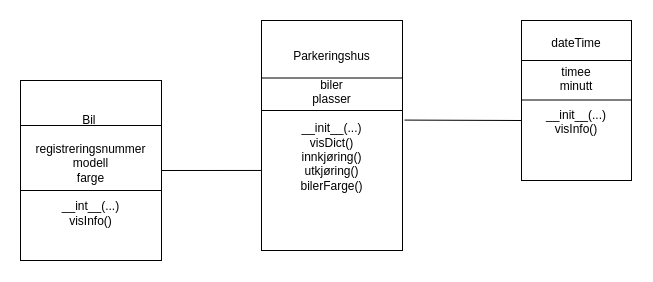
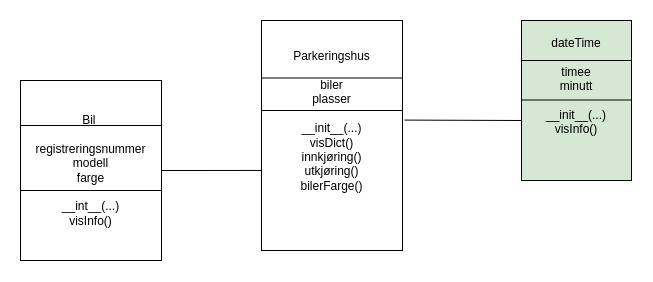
  <mxCell id="0" />
  <mxCell id="1" parent="0" />
  <mxCell id="2" value="Bil&amp;nbsp;&lt;br&gt;&lt;br&gt;registreringsnummer&lt;br&gt;modell&lt;br&gt;farge&lt;br&gt;&lt;br&gt;__int__(...)&lt;br&gt;visInfo()" style="rounded=0;whiteSpace=wrap;html=1;" vertex="1" parent="1"><mxGeometry x="20" y="80" width="141" height="180" as="geometry" /></mxCell>
  <mxCell id="3" value="" style="endArrow=none;html=1;entryX=1;entryY=0.25;entryDx=0;entryDy=0;exitX=0;exitY=0.25;exitDx=0;exitDy=0;" edge="1" parent="1" source="2" target="2"><mxGeometry width="50" height="50" relative="1" as="geometry"><mxPoint x="20" y="130" as="sourcePoint" /><mxPoint x="70" y="80" as="targetPoint" /></mxGeometry></mxCell>
  <mxCell id="4" value="" style="endArrow=none;html=1;entryX=1;entryY=0.25;entryDx=0;entryDy=0;exitX=0;exitY=0.25;exitDx=0;exitDy=0;" edge="1" parent="1"><mxGeometry width="50" height="50" relative="1" as="geometry"><mxPoint x="20" y="190" as="sourcePoint" /><mxPoint x="161" y="190" as="targetPoint" /></mxGeometry></mxCell>
  <mxCell id="5" value="Parkeringshus&lt;br&gt;&lt;br&gt;biler&lt;br&gt;plasser&lt;br&gt;&lt;br&gt;__init__(...)&lt;br&gt;visDict()&lt;br&gt;innkjøring()&lt;br&gt;utkjøring()&lt;br&gt;bilerFarge()&lt;br&gt;&lt;br&gt;&lt;br&gt;" style="rounded=0;whiteSpace=wrap;html=1;" vertex="1" parent="1"><mxGeometry x="261" y="20" width="141" height="230" as="geometry" /></mxCell>
  <mxCell id="6" value="" style="endArrow=none;html=1;entryX=1;entryY=0.25;entryDx=0;entryDy=0;exitX=0;exitY=0.25;exitDx=0;exitDy=0;" edge="1" parent="1" source="5" target="5"><mxGeometry width="50" height="50" relative="1" as="geometry"><mxPoint x="261" y="120" as="sourcePoint" /><mxPoint x="311" y="70" as="targetPoint" /></mxGeometry></mxCell>
  <mxCell id="7" value="" style="endArrow=none;html=1;entryX=1;entryY=0.25;entryDx=0;entryDy=0;exitX=0;exitY=0.25;exitDx=0;exitDy=0;" edge="1" parent="1"><mxGeometry width="50" height="50" relative="1" as="geometry"><mxPoint x="261" y="110" as="sourcePoint" /><mxPoint x="402" y="110" as="targetPoint" /></mxGeometry></mxCell>
- <mxCell id="8" value="dateTime&lt;br&gt;&lt;br&gt;timee&lt;br&gt;minutt&lt;br&gt;&lt;br&gt;__init__(...)&lt;br&gt;visInfo()&lt;br&gt;&lt;br&gt;&lt;br&gt;" style="rounded=0;whiteSpace=wrap;html=1;" vertex="1" parent="1"><mxGeometry x="521" y="20" width="110" height="160" as="geometry" /></mxCell>
+ <mxCell id="8" value="dateTime&lt;br&gt;&lt;br&gt;timee&lt;br&gt;minutt&lt;br&gt;&lt;br&gt;__init__(...)&lt;br&gt;visInfo()&lt;br&gt;&lt;br&gt;&lt;br&gt;" style="rounded=0;whiteSpace=wrap;html=1;fillColor=#d5e8d4;" vertex="1" parent="1"><mxGeometry x="521" y="20" width="110" height="160" as="geometry" /></mxCell>
  <mxCell id="9" value="" style="endArrow=none;html=1;" edge="1" parent="1" target="8"><mxGeometry width="50" height="50" relative="1" as="geometry"><mxPoint x="521" y="60" as="sourcePoint" /><mxPoint x="571" y="10" as="targetPoint" /><Array as="points"><mxPoint x="631" y="60" /></Array></mxGeometry></mxCell>
  <mxCell id="10" value="" style="endArrow=none;html=1;" edge="1" parent="1"><mxGeometry width="50" height="50" relative="1" as="geometry"><mxPoint x="521" y="99.5" as="sourcePoint" /><mxPoint x="631" y="99.5" as="targetPoint" /><Array as="points"><mxPoint x="631" y="99.5" /></Array></mxGeometry></mxCell>
  <mxCell id="11" value="" style="endArrow=none;html=1;entryX=0;entryY=0.652;entryDx=0;entryDy=0;entryPerimeter=0;" edge="1" parent="1" target="5"><mxGeometry width="50" height="50" relative="1" as="geometry"><mxPoint x="161" y="170" as="sourcePoint" /><mxPoint x="211" y="120" as="targetPoint" /></mxGeometry></mxCell>
  <mxCell id="12" value="" style="endArrow=none;html=1;entryX=0;entryY=0.652;entryDx=0;entryDy=0;entryPerimeter=0;exitX=1.014;exitY=0.433;exitDx=0;exitDy=0;exitPerimeter=0;" edge="1" parent="1" source="5"><mxGeometry width="50" height="50" relative="1" as="geometry"><mxPoint x="421" y="120.04" as="sourcePoint" /><mxPoint x="521" y="120" as="targetPoint" /></mxGeometry></mxCell>
